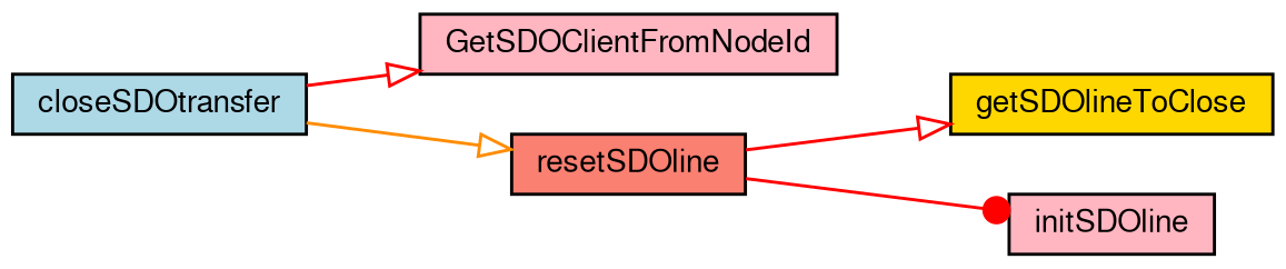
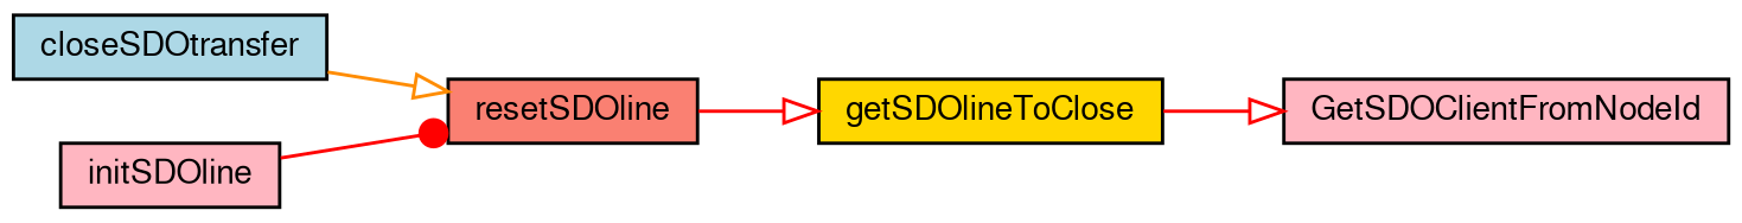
  digraph {
    rankdir=LR
    node [color=black fillcolor=lightpink fontname=FreeSans fontsize=10 shape=record style=filled]
    edge [arrowhead=onormal color=red fontname=FreeSans fontsize=10 labelfontname=FreeSans labelfontsize=10 style=solid]
    n1 [fillcolor=lightblue fontcolor=black height=0.2 label=closeSDOtransfer width=0.4]
    n2 [height=0.2 label=GetSDOClientFromNodeId width=0.4]
    n3 [fillcolor=salmon height=0.2 label=resetSDOline width=0.4]
    n4 [fillcolor=gold height=0.2 label=getSDOlineToClose width=0.4]
    n5 [height=0.2 label=initSDOline width=0.4]
-   n1 -> n2
+   n4 -> n2
    n1 -> n3 [color=darkorange]
    n3 -> n4
-   n3 -> n5 [arrowhead=dot]
+   n5 -> n3 [arrowhead=dot]
  }
